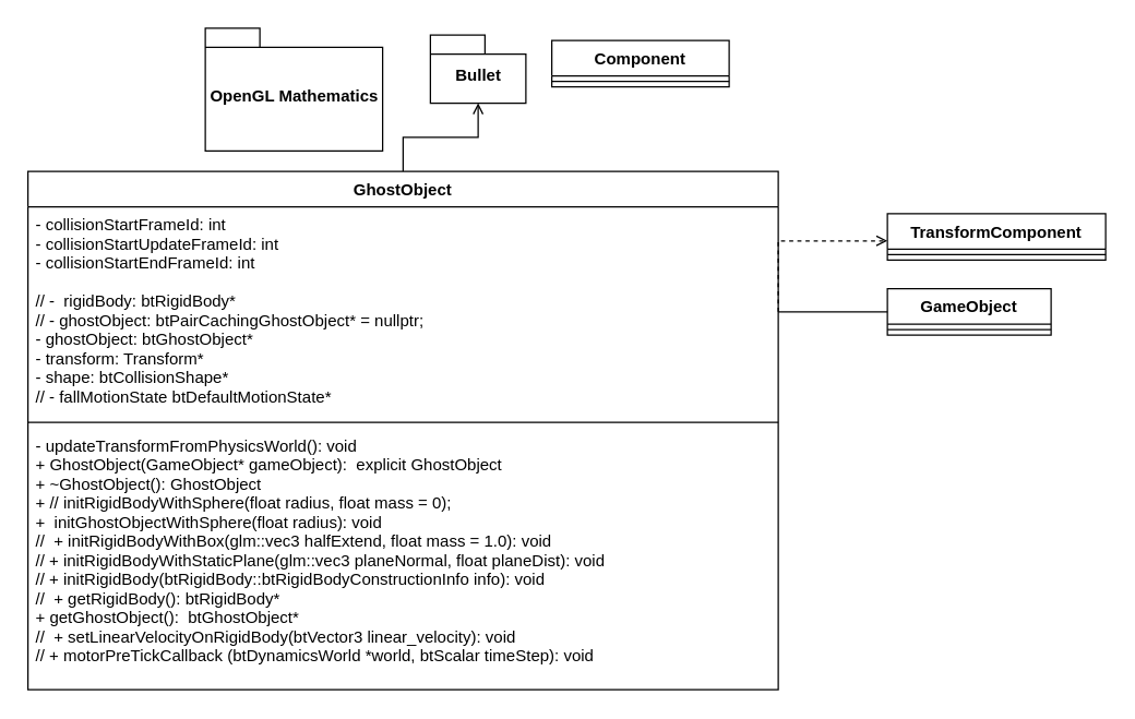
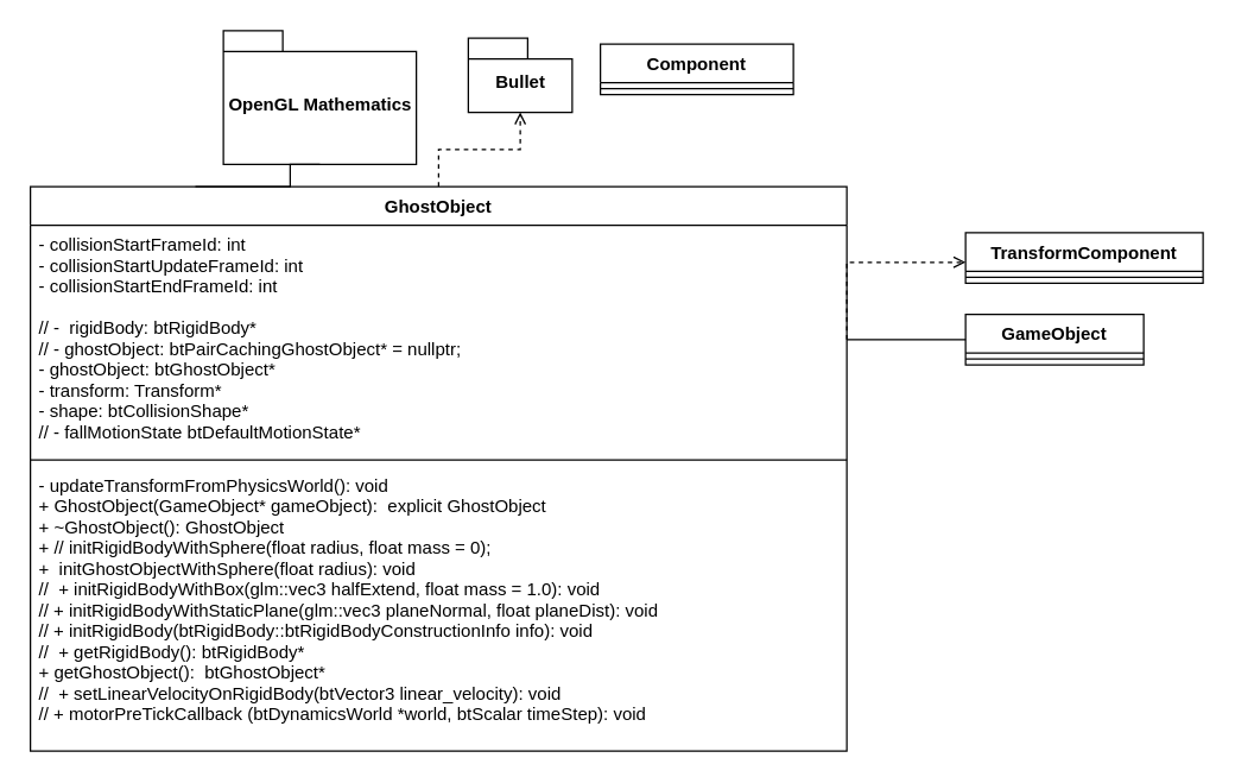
  <mxCell id="0" />
  <mxCell id="1" parent="0" />
- <mxCell id="2" style="edgeStyle=orthogonalEdgeStyle;rounded=0;orthogonalLoop=1;jettySize=auto;html=1;exitX=0.5;exitY=0;exitDx=0;exitDy=0;entryX=0.5;entryY=1;entryDx=0;entryDy=0;entryPerimeter=0;endArrow=open;endFill=0;dashed=0;" parent="1" source="3" target="7" edge="1"><mxGeometry relative="1" as="geometry" /></mxCell>
+ <mxCell id="2" style="edgeStyle=orthogonalEdgeStyle;rounded=0;orthogonalLoop=1;jettySize=auto;html=1;exitX=0.5;exitY=0;exitDx=0;exitDy=0;entryX=0.5;entryY=1;entryDx=0;entryDy=0;entryPerimeter=0;endArrow=open;endFill=0;dashed=1;" parent="1" source="3" target="7" edge="1"><mxGeometry relative="1" as="geometry" /></mxCell>
  <mxCell id="3" value="GhostObject" style="swimlane;fontStyle=1;align=center;verticalAlign=top;childLayout=stackLayout;horizontal=1;startSize=26;horizontalStack=0;resizeParent=1;resizeParentMax=0;resizeLast=0;collapsible=1;marginBottom=0;" parent="1" vertex="1"><mxGeometry x="20" y="125" width="550" height="380" as="geometry" /></mxCell>
  <mxCell id="4" value="- collisionStartFrameId: int&#10;- collisionStartUpdateFrameId: int&#10;- collisionStartEndFrameId: int&#10;&#10;// -  rigidBody: btRigidBody*&#10;// - ghostObject: btPairCachingGhostObject* = nullptr;&#10;- ghostObject: btGhostObject*&#10;- transform: Transform* &#10;- shape: btCollisionShape* &#10;// - fallMotionState btDefaultMotionState* &#10;" style="text;strokeColor=none;fillColor=none;align=left;verticalAlign=top;spacingLeft=4;spacingRight=4;overflow=hidden;rotatable=0;points=[[0,0.5],[1,0.5]];portConstraint=eastwest;" parent="3" vertex="1"><mxGeometry y="26" width="550" height="154" as="geometry" /></mxCell>
  <mxCell id="5" value="" style="line;strokeWidth=1;fillColor=none;align=left;verticalAlign=middle;spacingTop=-1;spacingLeft=3;spacingRight=3;rotatable=0;labelPosition=right;points=[];portConstraint=eastwest;" parent="3" vertex="1"><mxGeometry y="180" width="550" height="8" as="geometry" /></mxCell>
  <mxCell id="6" value="- updateTransformFromPhysicsWorld(): void   &#10;+ GhostObject(GameObject* gameObject):  explicit GhostObject&#10;+ ~GhostObject(): GhostObject&#10;+ // initRigidBodyWithSphere(float radius, float mass = 0);&#10;+  initGhostObjectWithSphere(float radius): void&#10;//  + initRigidBodyWithBox(glm::vec3 halfExtend, float mass = 1.0): void&#10;// + initRigidBodyWithStaticPlane(glm::vec3 planeNormal, float planeDist): void&#10;// + initRigidBody(btRigidBody::btRigidBodyConstructionInfo info): void&#10;//  + getRigidBody(): btRigidBody*&#10;+ getGhostObject():  btGhostObject* &#10;//  + setLinearVelocityOnRigidBody(btVector3 linear_velocity): void&#10;// + motorPreTickCallback (btDynamicsWorld *world, btScalar timeStep): void" style="text;strokeColor=none;fillColor=none;align=left;verticalAlign=top;spacingLeft=4;spacingRight=4;overflow=hidden;rotatable=0;points=[[0,0.5],[1,0.5]];portConstraint=eastwest;fontStyle=0" parent="3" vertex="1"><mxGeometry y="188" width="550" height="192" as="geometry" /></mxCell>
  <mxCell id="7" value="Bullet" style="shape=folder;fontStyle=1;spacingTop=10;tabWidth=40;tabHeight=14;tabPosition=left;html=1;" parent="1" vertex="1"><mxGeometry x="315" y="25" width="70" height="50" as="geometry" /></mxCell>
  <mxCell id="8" value="OpenGL Mathematics" style="shape=folder;fontStyle=1;spacingTop=10;tabWidth=40;tabHeight=14;tabPosition=left;html=1;" parent="1" vertex="1"><mxGeometry x="150" y="20" width="130" height="90" as="geometry" /></mxCell>
+ <mxCell id="9" style="edgeStyle=orthogonalEdgeStyle;rounded=0;orthogonalLoop=1;jettySize=auto;html=1;exitX=0.202;exitY=0;exitDx=0;exitDy=0;entryX=0.5;entryY=1;entryDx=0;entryDy=0;entryPerimeter=0;endArrow=none;endFill=0;exitPerimeter=0;" parent="1" source="3" target="8" edge="1"><mxGeometry relative="1" as="geometry"><Array as="points"><mxPoint x="195" y="125" /></Array></mxGeometry></mxCell>
  <mxCell id="10" value="TransformComponent" style="swimlane;fontStyle=1;align=center;verticalAlign=top;childLayout=stackLayout;horizontal=1;startSize=26;horizontalStack=0;resizeParent=1;resizeParentMax=0;resizeLast=0;collapsible=1;marginBottom=0;" parent="1" vertex="1"><mxGeometry x="650" y="156" width="160" height="34" as="geometry" /></mxCell>
  <mxCell id="11" value="" style="line;strokeWidth=1;fillColor=none;align=left;verticalAlign=middle;spacingTop=-1;spacingLeft=3;spacingRight=3;rotatable=0;labelPosition=right;points=[];portConstraint=eastwest;" parent="10" vertex="1"><mxGeometry y="26" width="160" height="8" as="geometry" /></mxCell>
  <mxCell id="12" style="edgeStyle=orthogonalEdgeStyle;rounded=0;orthogonalLoop=1;jettySize=auto;html=1;exitX=1;exitY=0.5;exitDx=0;exitDy=0;endArrow=open;endFill=0;dashed=1;" parent="1" source="4" edge="1"><mxGeometry relative="1" as="geometry"><mxPoint x="650" y="176" as="targetPoint" /><Array as="points"><mxPoint x="570" y="176" /></Array></mxGeometry></mxCell>
  <mxCell id="13" value="GameObject" style="swimlane;fontStyle=1;align=center;verticalAlign=top;childLayout=stackLayout;horizontal=1;startSize=26;horizontalStack=0;resizeParent=1;resizeParentMax=0;resizeLast=0;collapsible=1;marginBottom=0;" parent="1" vertex="1"><mxGeometry x="650" y="211" width="120" height="34" as="geometry" /></mxCell>
  <mxCell id="14" value="" style="line;strokeWidth=1;fillColor=none;align=left;verticalAlign=middle;spacingTop=-1;spacingLeft=3;spacingRight=3;rotatable=0;labelPosition=right;points=[];portConstraint=eastwest;" parent="13" vertex="1"><mxGeometry y="26" width="120" height="8" as="geometry" /></mxCell>
  <mxCell id="15" value="Component" style="swimlane;fontStyle=1;align=center;verticalAlign=top;childLayout=stackLayout;horizontal=1;startSize=26;horizontalStack=0;resizeParent=1;resizeParentMax=0;resizeLast=0;collapsible=1;marginBottom=0;" parent="1" vertex="1"><mxGeometry x="404" y="29" width="130" height="34" as="geometry" /></mxCell>
  <mxCell id="16" value="" style="line;strokeWidth=1;fillColor=none;align=left;verticalAlign=middle;spacingTop=-1;spacingLeft=3;spacingRight=3;rotatable=0;labelPosition=right;points=[];portConstraint=eastwest;" parent="15" vertex="1"><mxGeometry y="26" width="130" height="8" as="geometry" /></mxCell>
  <mxCell id="17" value="" style="endArrow=none;html=1;entryX=0;entryY=0.5;entryDx=0;entryDy=0;exitX=1;exitY=0.5;exitDx=0;exitDy=0;" edge="1" parent="1" source="4" target="13"><mxGeometry width="50" height="50" relative="1" as="geometry"><mxPoint x="560" y="306" as="sourcePoint" /><mxPoint x="610" y="256" as="targetPoint" /></mxGeometry></mxCell>
